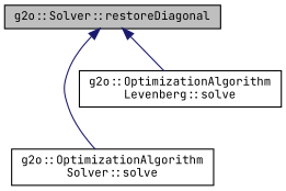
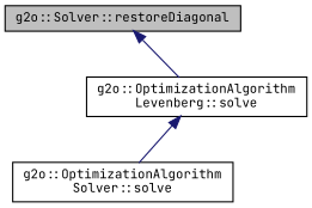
  digraph {
    fontname="JetBrains Mono"
    rankdir=TB
    node [color=black fillcolor=white fontname="JetBrains Mono" fontsize=10 shape=record style=filled]
    edge [color=midnightblue dir=back fontname="JetBrains Mono" fontsize=10 labelfontname=Helvetica labelfontsize=10 style=solid]
    n1 [fillcolor=grey75 fontcolor=black height=0.2 label="g2o::Solver::restoreDiagonal" width=0.4]
    n2 [height=0.2 label="g2o::OptimizationAlgorithm\lSolver::solve" width=0.4]
    n3 [height=0.2 label="g2o::OptimizationAlgorithm\lLevenberg::solve" width=0.4]
-   n1 -> n2
+   n3 -> n2
    n1 -> n3
  }
